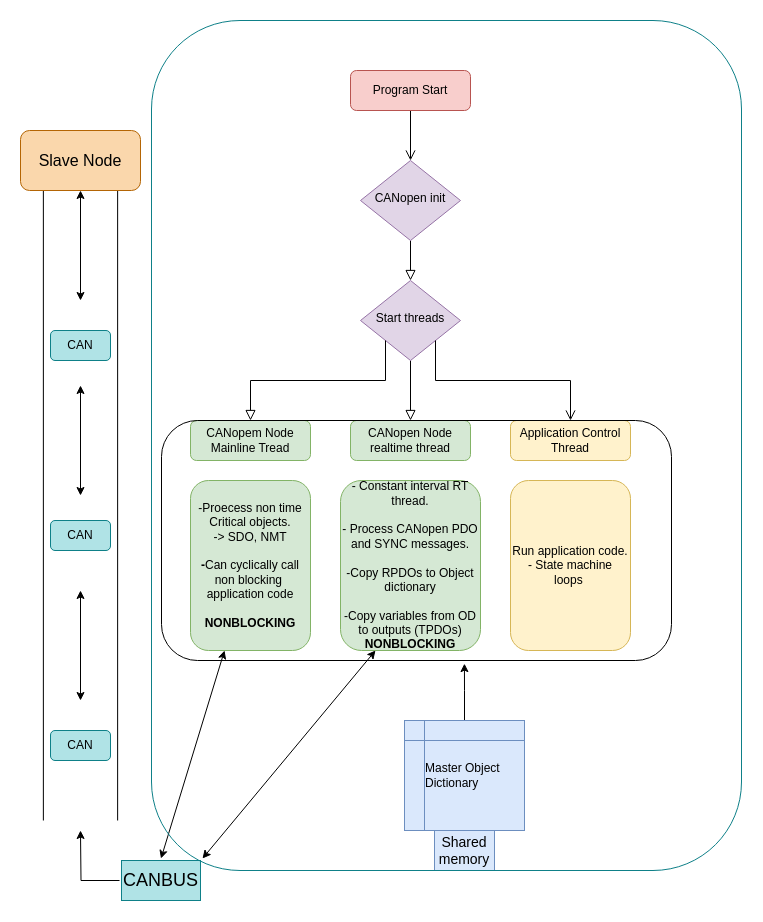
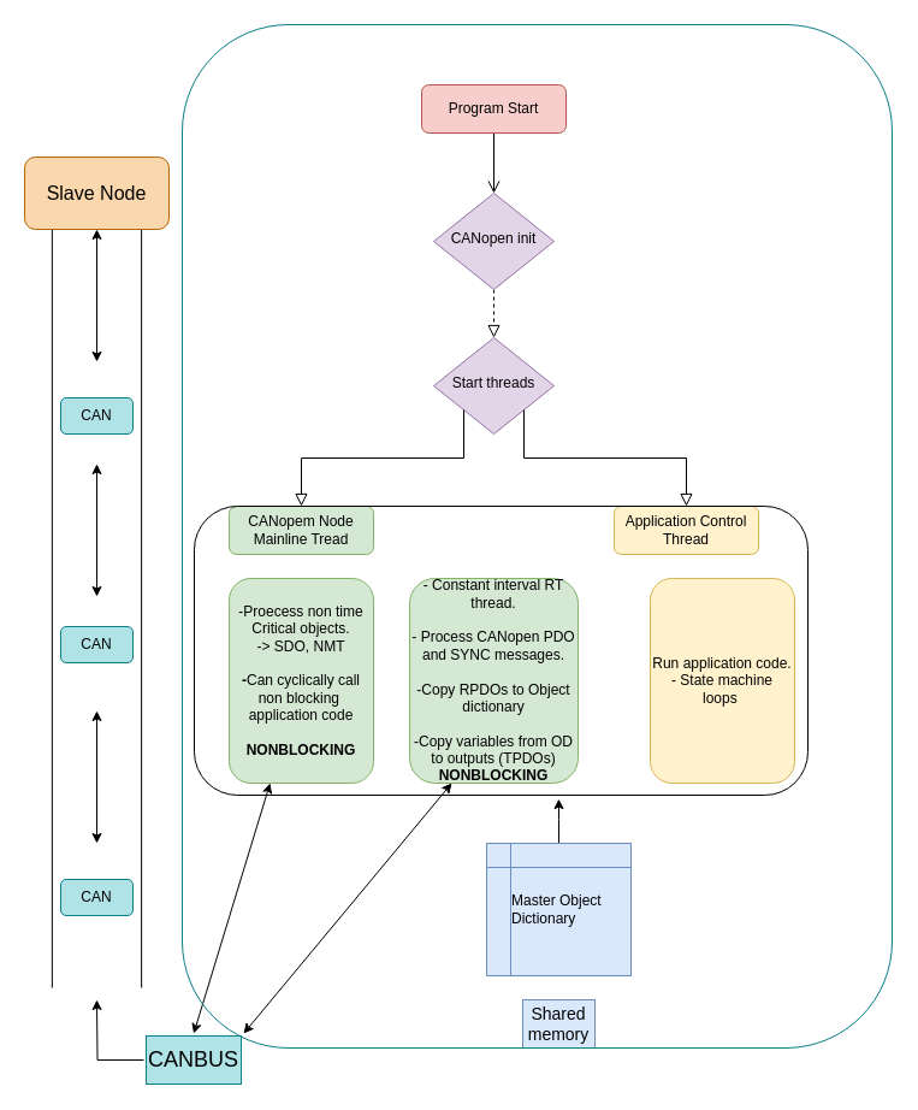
  <mxCell id="0" />
  <mxCell id="1" parent="0" />
  <mxCell id="2" value="" style="rounded=0;html=1;jettySize=auto;orthogonalLoop=1;fontSize=11;endArrow=open;endFill=0;endSize=8;strokeWidth=1;shadow=0;labelBackgroundColor=none;edgeStyle=orthogonalEdgeStyle;" parent="1" source="3" target="5" edge="1"><mxGeometry relative="1" as="geometry" /></mxCell>
  <mxCell id="3" value="Program Start" style="rounded=1;whiteSpace=wrap;html=1;fontSize=12;glass=0;strokeWidth=1;shadow=0;fillColor=#f8cecc;strokeColor=#b85450;" parent="1" vertex="1"><mxGeometry x="350" y="70" width="120" height="40" as="geometry" /></mxCell>
- <mxCell id="4" value="" style="rounded=0;html=1;jettySize=auto;orthogonalLoop=1;fontSize=11;endArrow=block;endFill=0;endSize=8;strokeWidth=1;shadow=0;labelBackgroundColor=none;edgeStyle=orthogonalEdgeStyle;" parent="1" source="5" target="7" edge="1"><mxGeometry y="20" relative="1" as="geometry"><mxPoint as="offset" /></mxGeometry></mxCell>
+ <mxCell id="4" value="" style="rounded=0;html=1;jettySize=auto;orthogonalLoop=1;fontSize=11;endArrow=block;endFill=0;endSize=8;strokeWidth=1;shadow=0;labelBackgroundColor=none;edgeStyle=orthogonalEdgeStyle;dashed=1;" parent="1" source="5" target="7" edge="1"><mxGeometry y="20" relative="1" as="geometry"><mxPoint as="offset" /></mxGeometry></mxCell>
  <mxCell id="5" value="CANopen init" style="rhombus;whiteSpace=wrap;html=1;shadow=0;fontFamily=Helvetica;fontSize=12;align=center;strokeWidth=1;spacing=6;spacingTop=-4;fillColor=#e1d5e7;strokeColor=#9673a6;" parent="1" vertex="1"><mxGeometry x="360" y="160" width="100" height="80" as="geometry" /></mxCell>
- <mxCell id="6" value="" style="rounded=0;html=1;jettySize=auto;orthogonalLoop=1;fontSize=11;endArrow=block;endFill=0;endSize=8;strokeWidth=1;shadow=0;labelBackgroundColor=none;edgeStyle=orthogonalEdgeStyle;" parent="1" source="7" target="8" edge="1"><mxGeometry x="0.333" y="20" relative="1" as="geometry"><mxPoint as="offset" /></mxGeometry></mxCell>
  <mxCell id="7" value="Start threads" style="rhombus;whiteSpace=wrap;html=1;shadow=0;fontFamily=Helvetica;fontSize=12;align=center;strokeWidth=1;spacing=6;spacingTop=-4;fillColor=#e1d5e7;strokeColor=#9673a6;" parent="1" vertex="1"><mxGeometry x="360" y="280" width="100" height="80" as="geometry" /></mxCell>
- <mxCell id="8" value="CANopen Node realtime thread" style="rounded=1;whiteSpace=wrap;html=1;fontSize=12;glass=0;strokeWidth=1;shadow=0;fillColor=#d5e8d4;strokeColor=#82b366;" parent="1" vertex="1"><mxGeometry x="350" y="420" width="120" height="40" as="geometry" /></mxCell>
- <mxCell id="9" value="" style="rounded=0;html=1;jettySize=auto;orthogonalLoop=1;fontSize=11;endArrow=open;endFill=0;endSize=8;strokeWidth=1;shadow=0;labelBackgroundColor=none;edgeStyle=orthogonalEdgeStyle;exitX=1;exitY=1;exitDx=0;exitDy=0;entryX=0.5;entryY=0;entryDx=0;entryDy=0;" parent="1" source="7" target="10" edge="1"><mxGeometry x="0.143" y="66" relative="1" as="geometry"><mxPoint x="65" y="-56" as="offset" /><mxPoint x="420" y="370" as="sourcePoint" /><mxPoint x="520" y="420" as="targetPoint" /><Array as="points"><mxPoint x="435" y="380" /><mxPoint x="570" y="380" /></Array></mxGeometry></mxCell>
+ <mxCell id="9" value="" style="rounded=0;html=1;jettySize=auto;orthogonalLoop=1;fontSize=11;endArrow=block;endFill=0;endSize=8;strokeWidth=1;shadow=0;labelBackgroundColor=none;edgeStyle=orthogonalEdgeStyle;exitX=1;exitY=1;exitDx=0;exitDy=0;entryX=0.5;entryY=0;entryDx=0;entryDy=0;" parent="1" source="7" target="10" edge="1"><mxGeometry x="0.143" y="66" relative="1" as="geometry"><mxPoint x="65" y="-56" as="offset" /><mxPoint x="420" y="370" as="sourcePoint" /><mxPoint x="520" y="420" as="targetPoint" /><Array as="points"><mxPoint x="435" y="380" /><mxPoint x="570" y="380" /></Array></mxGeometry></mxCell>
  <mxCell id="10" value="Application Control Thread" style="rounded=1;whiteSpace=wrap;html=1;fontSize=12;glass=0;strokeWidth=1;shadow=0;fillColor=#fff2cc;strokeColor=#d6b656;" parent="1" vertex="1"><mxGeometry x="510" y="420" width="120" height="40" as="geometry" /></mxCell>
  <mxCell id="11" value="CANopem Node Mainline Tread" style="rounded=1;whiteSpace=wrap;html=1;fontSize=12;glass=0;strokeWidth=1;shadow=0;fillColor=#d5e8d4;strokeColor=#82b366;" parent="1" vertex="1"><mxGeometry x="190" y="420" width="120" height="40" as="geometry" /></mxCell>
  <mxCell id="12" value="" style="rounded=0;html=1;jettySize=auto;orthogonalLoop=1;fontSize=11;endArrow=block;endFill=0;endSize=8;strokeWidth=1;shadow=0;labelBackgroundColor=none;edgeStyle=orthogonalEdgeStyle;exitX=0;exitY=1;exitDx=0;exitDy=0;entryX=0.5;entryY=0;entryDx=0;entryDy=0;" parent="1" source="7" target="11" edge="1"><mxGeometry x="0.143" y="66" relative="1" as="geometry"><mxPoint x="65" y="-56" as="offset" /><mxPoint x="445" y="350" as="sourcePoint" /><mxPoint x="530" y="430" as="targetPoint" /><Array as="points"><mxPoint x="385" y="380" /><mxPoint x="250" y="380" /></Array></mxGeometry></mxCell>
  <mxCell id="13" value="&lt;span style=&quot;font-weight: normal&quot;&gt;-Proecess non time Critical objects.&lt;/span&gt;&lt;br&gt;&lt;span style=&quot;font-weight: normal&quot;&gt;-&amp;gt; SDO, NMT&lt;/span&gt;&lt;br&gt;&lt;br&gt;-&lt;span style=&quot;font-weight: normal&quot;&gt;Can cyclically call non blocking&amp;nbsp; application code&lt;/span&gt;&lt;br&gt;&lt;br&gt;NONBLOCKING" style="rounded=1;whiteSpace=wrap;html=1;fontStyle=1;fillColor=#d5e8d4;strokeColor=#82b366;" parent="1" vertex="1"><mxGeometry x="190" y="480" width="120" height="170" as="geometry" /></mxCell>
  <mxCell id="14" value="- Constant interval RT thread.&lt;br&gt;&lt;br&gt;- Process CANopen PDO and SYNC messages.&lt;br&gt;&lt;br&gt;-Copy RPDOs to Object dictionary&lt;br&gt;&lt;br&gt;-Copy variables from OD to outputs (TPDOs)&lt;br&gt;&lt;b&gt;NONBLOCKING&lt;/b&gt;" style="rounded=1;whiteSpace=wrap;html=1;fillColor=#d5e8d4;strokeColor=#82b366;" parent="1" vertex="1"><mxGeometry x="340" y="480" width="140" height="170" as="geometry" /></mxCell>
- <mxCell id="15" value="Run application code.&lt;br&gt;- State machine loops&amp;nbsp;" style="rounded=1;whiteSpace=wrap;html=1;fillColor=#fff2cc;strokeColor=#d6b656;" parent="1" vertex="1"><mxGeometry x="510" y="480" width="120" height="170" as="geometry" /></mxCell>
+ <mxCell id="15" value="Run application code.&lt;br&gt;- State machine loops&amp;nbsp;" style="rounded=1;whiteSpace=wrap;html=1;fillColor=#fff2cc;strokeColor=#d6b656;" parent="1" vertex="1"><mxGeometry x="540" y="480" width="120" height="170" as="geometry" /></mxCell>
  <mxCell id="16" style="edgeStyle=orthogonalEdgeStyle;rounded=0;orthogonalLoop=1;jettySize=auto;html=1;entryX=0.594;entryY=1.013;entryDx=0;entryDy=0;entryPerimeter=0;" edge="1" parent="1" source="17" target="30"><mxGeometry relative="1" as="geometry" /></mxCell>
- <mxCell id="17" value="Master Object&amp;nbsp;&lt;br&gt;&lt;div style=&quot;text-align: left&quot;&gt;&lt;span&gt;Dictionary&lt;/span&gt;&lt;/div&gt;" style="shape=internalStorage;whiteSpace=wrap;html=1;backgroundOutline=1;fillColor=#dae8fc;strokeColor=#6c8ebf;" parent="1" vertex="1"><mxGeometry x="404" y="720" width="120" height="110" as="geometry" /></mxCell>
+ <mxCell id="17" value="Master Object&amp;nbsp;&lt;br&gt;&lt;div style=&quot;text-align: left&quot;&gt;&lt;span&gt;Dictionary&lt;/span&gt;&lt;/div&gt;" style="shape=internalStorage;whiteSpace=wrap;html=1;backgroundOutline=1;fillColor=#dae8fc;strokeColor=#6c8ebf;" parent="1" vertex="1"><mxGeometry x="404" y="700" width="120" height="110" as="geometry" /></mxCell>
  <mxCell id="18" value="&lt;font style=&quot;font-size: 14px&quot;&gt;Shared memory&lt;/font&gt;" style="text;html=1;strokeColor=#6c8ebf;fillColor=#dae8fc;align=center;verticalAlign=middle;whiteSpace=wrap;rounded=0;perimeterSpacing=6;" parent="1" vertex="1"><mxGeometry x="434" y="830" width="60" height="40" as="geometry" /></mxCell>
  <mxCell id="19" value="" style="shape=link;html=1;width=74.286;" parent="1" edge="1"><mxGeometry width="50" height="50" relative="1" as="geometry"><mxPoint x="80" y="820" as="sourcePoint" /><mxPoint x="80" y="190" as="targetPoint" /></mxGeometry></mxCell>
  <mxCell id="20" style="edgeStyle=orthogonalEdgeStyle;rounded=0;orthogonalLoop=1;jettySize=auto;html=1;exitX=0;exitY=0.5;exitDx=0;exitDy=0;" parent="1" source="21" edge="1"><mxGeometry relative="1" as="geometry"><mxPoint x="80" y="830" as="targetPoint" /></mxGeometry></mxCell>
  <mxCell id="21" value="&lt;font style=&quot;font-size: 18px&quot;&gt;CANBUS&lt;/font&gt;" style="text;html=1;strokeColor=#0e8088;fillColor=#b0e3e6;align=center;verticalAlign=middle;whiteSpace=wrap;rounded=0;strokeWidth=1;perimeterSpacing=2;" parent="1" vertex="1"><mxGeometry x="121" y="860" width="79" height="40" as="geometry" /></mxCell>
  <mxCell id="22" value="" style="endArrow=classic;startArrow=classic;html=1;" parent="1" edge="1"><mxGeometry width="50" height="50" relative="1" as="geometry"><mxPoint x="80" y="300" as="sourcePoint" /><mxPoint x="80" y="190" as="targetPoint" /></mxGeometry></mxCell>
  <mxCell id="23" value="" style="endArrow=classic;startArrow=classic;html=1;" parent="1" edge="1"><mxGeometry width="50" height="50" relative="1" as="geometry"><mxPoint x="80" y="495" as="sourcePoint" /><mxPoint x="80" y="385" as="targetPoint" /></mxGeometry></mxCell>
  <mxCell id="24" value="" style="endArrow=classic;startArrow=classic;html=1;" parent="1" edge="1"><mxGeometry width="50" height="50" relative="1" as="geometry"><mxPoint x="80" y="700" as="sourcePoint" /><mxPoint x="80" y="590" as="targetPoint" /></mxGeometry></mxCell>
  <mxCell id="25" value="CAN" style="rounded=1;whiteSpace=wrap;html=1;fillColor=#b0e3e6;strokeColor=#0e8088;" parent="1" vertex="1"><mxGeometry x="50" y="330" width="60" height="30" as="geometry" /></mxCell>
  <mxCell id="26" value="CAN" style="rounded=1;whiteSpace=wrap;html=1;fillColor=#b0e3e6;strokeColor=#0e8088;" parent="1" vertex="1"><mxGeometry x="50" y="520" width="60" height="30" as="geometry" /></mxCell>
  <mxCell id="27" value="CAN" style="rounded=1;whiteSpace=wrap;html=1;fillColor=#b0e3e6;strokeColor=#0e8088;" parent="1" vertex="1"><mxGeometry x="50" y="730" width="60" height="30" as="geometry" /></mxCell>
  <mxCell id="28" value="" style="endArrow=classic;startArrow=classic;html=1;entryX=0.5;entryY=0;entryDx=0;entryDy=0;" parent="1" source="13" edge="1" target="21"><mxGeometry width="50" height="50" relative="1" as="geometry"><mxPoint x="400" y="540" as="sourcePoint" /><mxPoint x="140" y="840" as="targetPoint" /></mxGeometry></mxCell>
  <mxCell id="29" value="" style="endArrow=classic;startArrow=classic;html=1;entryX=0.25;entryY=1;entryDx=0;entryDy=0;exitX=1;exitY=0;exitDx=0;exitDy=0;" parent="1" target="14" edge="1" source="21"><mxGeometry width="50" height="50" relative="1" as="geometry"><mxPoint x="170" y="850" as="sourcePoint" /><mxPoint x="450" y="490" as="targetPoint" /></mxGeometry></mxCell>
  <mxCell id="30" value="" style="rounded=1;whiteSpace=wrap;html=1;strokeColor=#000000;strokeWidth=1;fillColor=none;gradientColor=#ffffff;" vertex="1" parent="1"><mxGeometry x="161" y="420" width="510" height="240" as="geometry" /></mxCell>
  <mxCell id="31" value="&lt;font style=&quot;font-size: 16px&quot;&gt;Slave Node&lt;/font&gt;" style="rounded=1;whiteSpace=wrap;html=1;strokeColor=#b46504;strokeWidth=1;fillColor=#fad7ac;" vertex="1" parent="1"><mxGeometry x="20" y="130" width="120" height="60" as="geometry" /></mxCell>
  <mxCell id="32" value="" style="rounded=1;whiteSpace=wrap;html=1;strokeColor=#0e8088;strokeWidth=1;fillColor=none;gradientColor=#ffffff;" vertex="1" parent="1"><mxGeometry x="151" y="20" width="590" height="850" as="geometry" /></mxCell>
